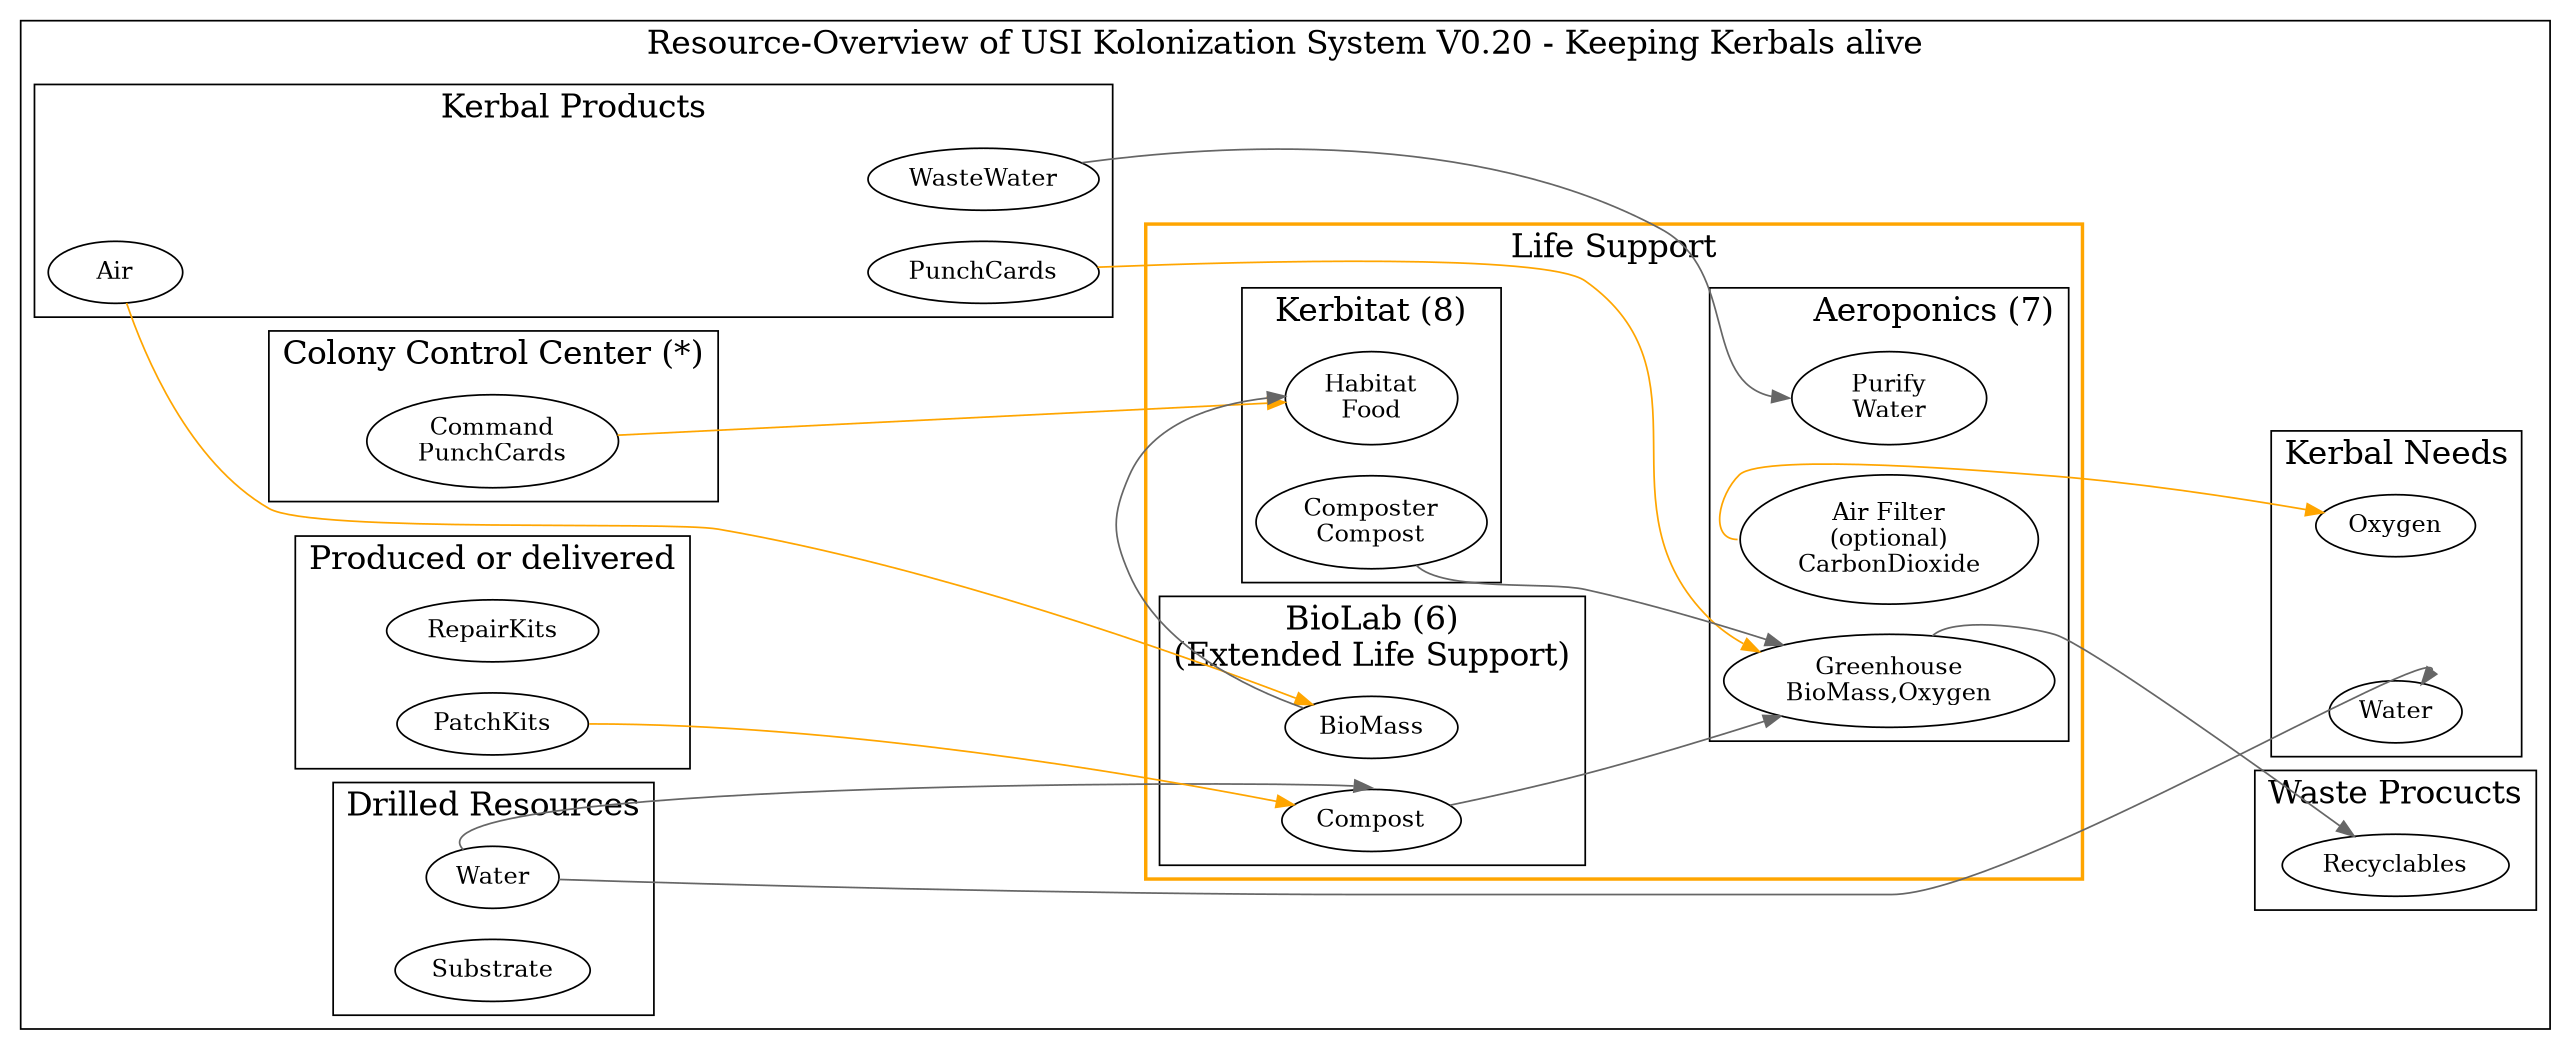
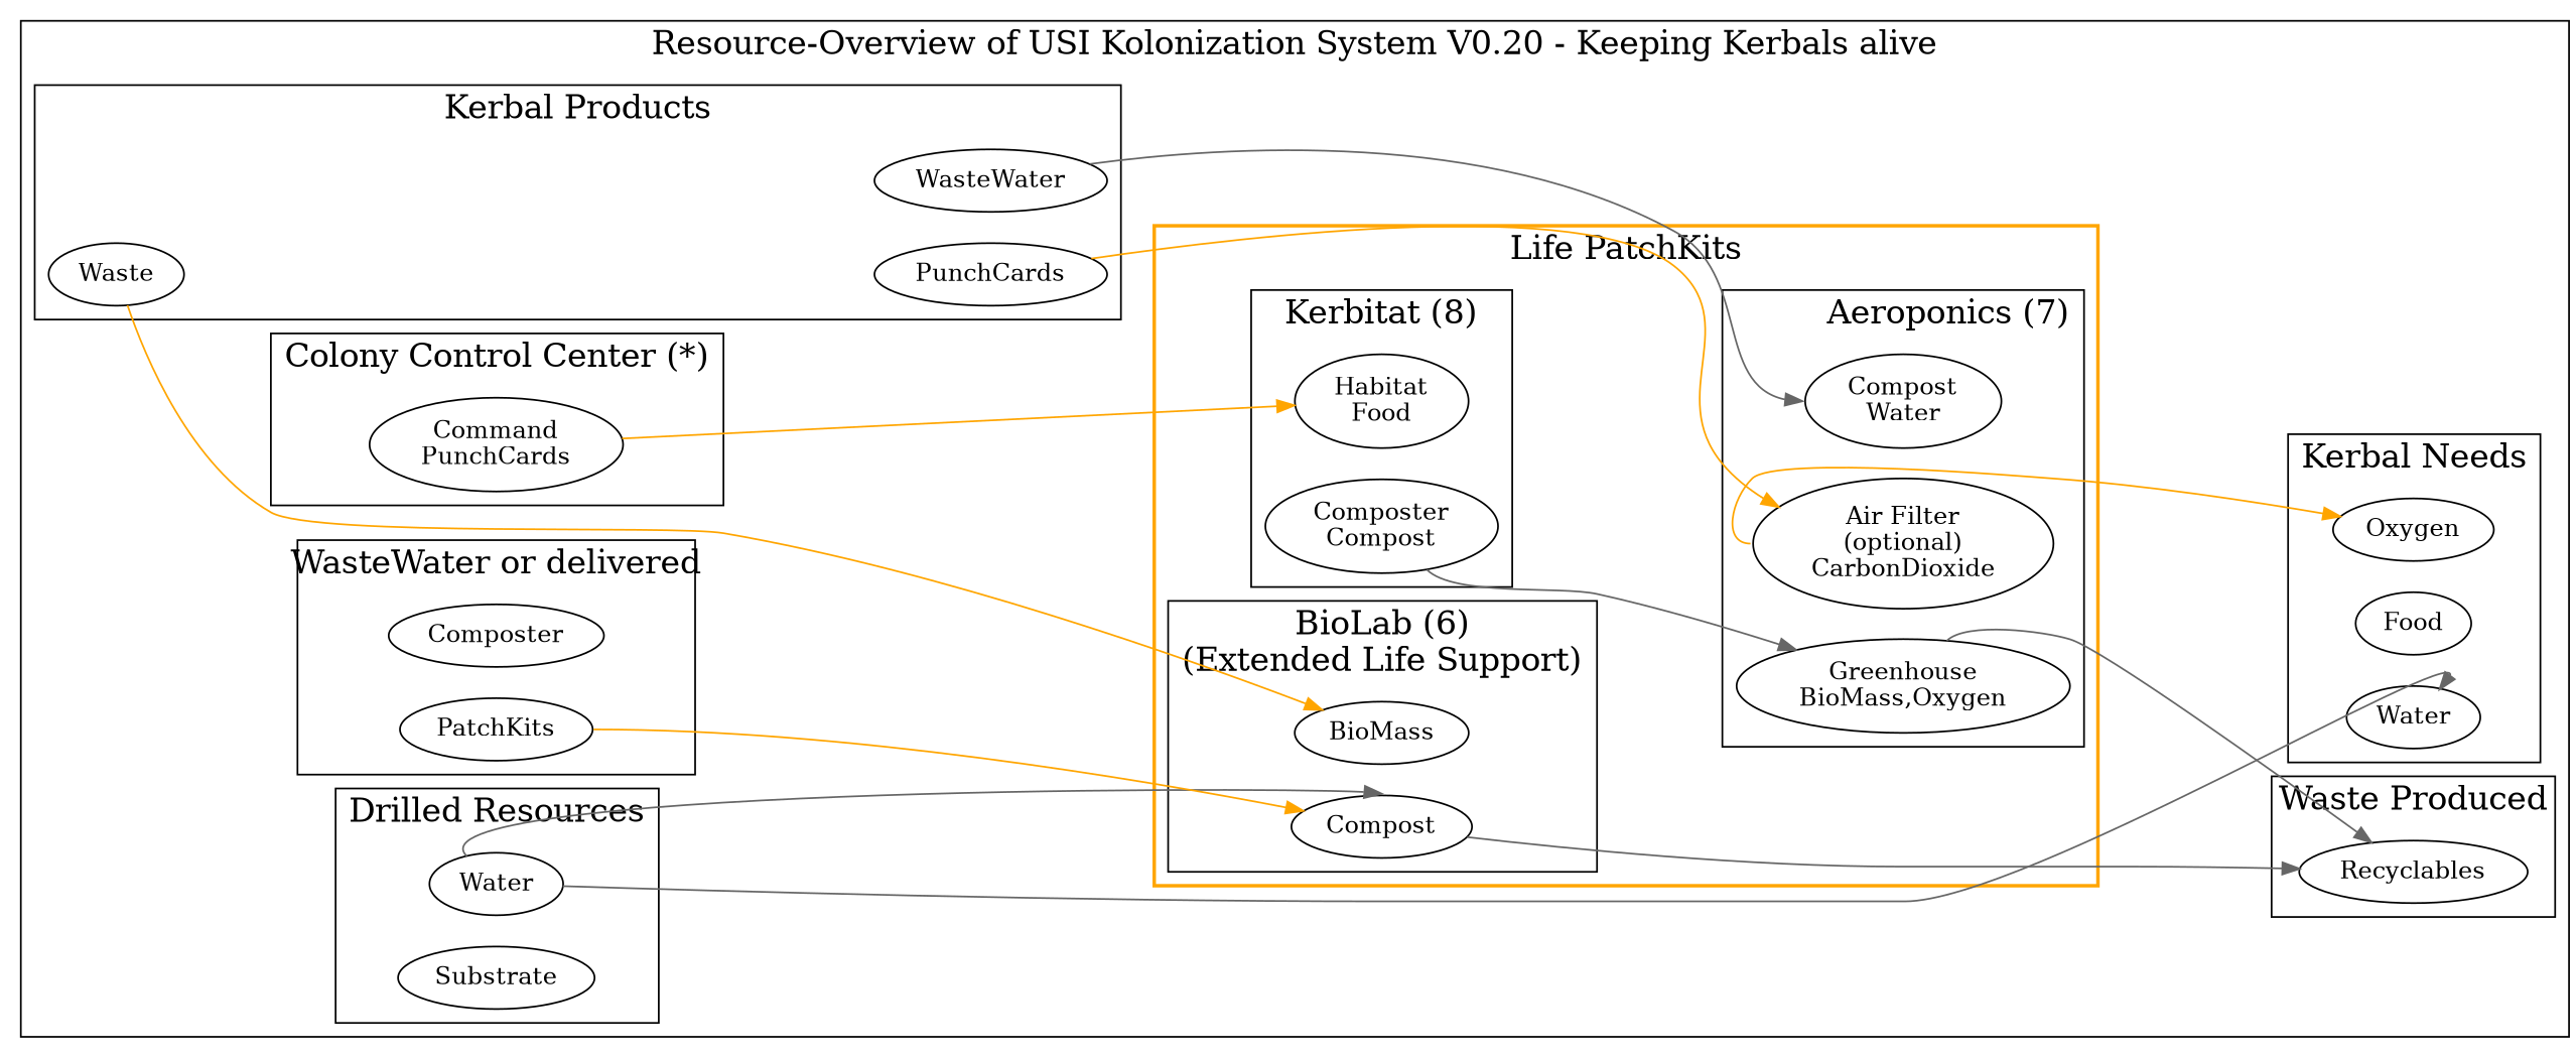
  digraph {
    compound=true
    rankdir=LR
    edge [color="#666666" minlen=3]
    n1 [label=Substrate]
    Water
    n3 [label=PatchKits]
-   n4 [label=RepairKits]
+   n4 [label=Composter]
    n5 [label="Command\nPunchCards"]
-   Waste [label=Air]
+   Waste
    WasteWater
    n8 [label=PunchCards]
    Oxygen
+   Food
    n11 [label=Water]
    n12 [label="Composter\nCompost"]
    n13 [label="Habitat\nFood"]
    BioMass
    Compost
    n16 [label="Air Filter\n(optional)\nCarbonDioxide"]
    n17 [label="Greenhouse\nBioMass,Oxygen"]
-   n18 [label="Purify\nWater"]
+   n18 [label="Compost\nWater"]
    n19 [label=Recyclables]
    subgraph cluster_1 {
      fontsize=19
      label="Resource-Overview of USI Kolonization System V0.20 - Keeping Kerbals alive"
      subgraph cluster_2 {
        fontsize=19
        label="Drilled Resources"
        n1
        Water
      }
      subgraph cluster_3 {
        fontsize=19
-       label="Produced or delivered"
+       label="WasteWater or delivered"
        n3
        n4
      }
      subgraph cluster_4 {
        fontsize=19
        label="Colony Control Center (*)"
        n5
      }
      subgraph cluster_5 {
        fontsize=19
        label="Kerbal Products"
        Waste
        WasteWater
        n8
      }
      subgraph cluster_6 {
        fontsize=19
        label="Kerbal Needs"
        Oxygen
+       Food
        n11
      }
      subgraph cluster_7 {
        color=orange
        fontsize=19
-       label="Life Support"
+       label="Life PatchKits"
        penwidth=2
        subgraph sub_8 {
          color=black
          fontsize=19
          label="Life Support"
          penwidth=1
          subgraph cluster_9 {
            color=black
            fontsize=19
            label="Kerbitat (8)"
            penwidth=1
            subgraph sub_10 {
              color=black
              fontsize=19
              label="Kerbitat (8)"
              penwidth=1
              rank=same
              n12
              n13
            }
          }
          subgraph cluster_11 {
            color=black
            fontsize=19
            label="BioLab (6)\n(Extended Life Support)"
            penwidth=1
            BioMass
            Compost
          }
        }
        subgraph cluster_12 {
          color=black
          fontsize=19
          label="Aeroponics (7)"
          labeljust=r
          penwidth=1
          n16
          n17
          n18
        }
      }
      subgraph cluster_13 {
        fontsize=19
-       label="Waste Procucts"
+       label="Waste Produced"
        n19
      }
    }
    n1 -> Compost [arrowhead=none style=invisible]
    Water -> n11 [headport=ne]
    Water -> Compost [headport=n tailport=nw]
    n3 -> Compost [color=orange tailport=e]
    n4 -> BioMass [arrowhead=none style=invisible]
    n5 -> n13 [color=orange weight=2]
    Waste -> WasteWater [arrowhead=none style=invisible]
    Waste -> n8 [arrowhead=none style=invisible weight=10]
    Waste -> BioMass [color=orange]
    WasteWater -> n18 [headport=w]
-   n8 -> n17 [color=orange]
+   n8 -> n16 [color=orange]
    n12 -> n13 [arrowhead=none minlen=0 style=invisible]
    n12 -> n17 [minlen=2 tailport=se]
-   BioMass -> n13 [constraint=false minlen=2]
-   Compost -> n17 [minlen=2]
+   Compost -> n19 [minlen=2]
    n16 -> Oxygen [color=orange tailport=w]
    n17 -> n19 [tailport=ne]
  }
